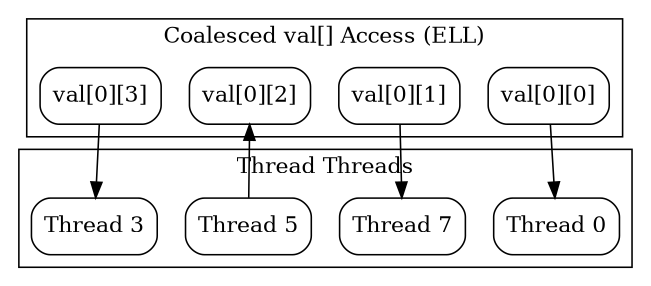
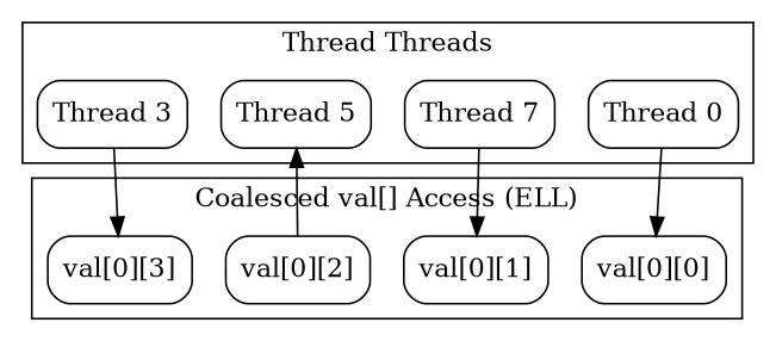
  digraph {
    rankdir=TB
    node [shape=box style=rounded]
    n1 [label="Thread 0"]
    n2 [label="Thread 7"]
    n3 [label="Thread 5"]
    n4 [label="Thread 3"]
    n5 [label="val[0][0]"]
    n6 [label="val[0][1]"]
    n7 [label="val[0][2]"]
    n8 [label="val[0][3]"]
    subgraph cluster_1 {
      label="Thread Threads"
      n1
      n2
      n3
      n4
    }
    subgraph cluster_2 {
      label="Coalesced val[] Access (ELL)"
      n5
      n6
      n7
      n8
    }
-   n5 -> n1
-   n6 -> n2
-   n3 -> n7
-   n8 -> n4
+   n1 -> n5
+   n2 -> n6
+   n7 -> n3
+   n4 -> n8
  }
